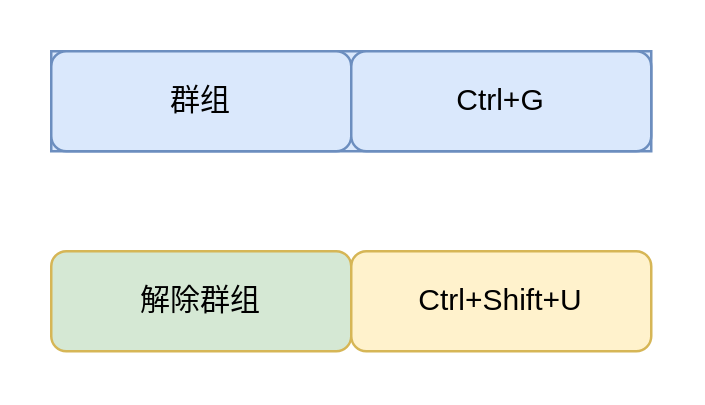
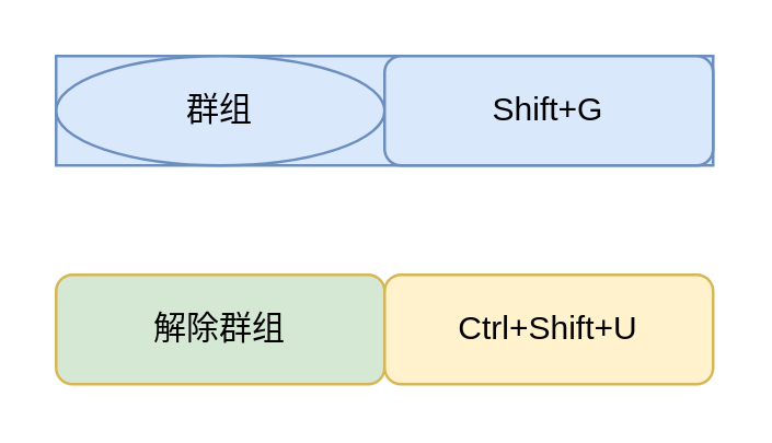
  <mxCell id="0" />
  <mxCell id="1" parent="0" />
  <mxCell id="2" value="解除群组" style="rounded=1;whiteSpace=wrap;html=1;fillColor=#d5e8d4;strokeColor=#d6b656;" vertex="1" parent="1"><mxGeometry x="20" y="100" width="120" height="40" as="geometry" /></mxCell>
  <mxCell id="3" value="Ctrl+Shift+U" style="rounded=1;whiteSpace=wrap;html=1;fillColor=#fff2cc;strokeColor=#d6b656;" vertex="1" parent="1"><mxGeometry x="140" y="100" width="120" height="40" as="geometry" /></mxCell>
  <mxCell id="4" value="" style="group;fillColor=#dae8fc;strokeColor=#6c8ebf;" vertex="1" connectable="0" parent="1"><mxGeometry x="20" y="20" width="240" height="40" as="geometry" /></mxCell>
- <mxCell id="5" value="群组" style="rounded=1;whiteSpace=wrap;html=1;fillColor=#dae8fc;strokeColor=#6c8ebf;" vertex="1" parent="4"><mxGeometry width="120" height="40" as="geometry" /></mxCell>
- <mxCell id="6" value="Ctrl+G" style="rounded=1;whiteSpace=wrap;html=1;fillColor=#dae8fc;strokeColor=#6c8ebf;" vertex="1" parent="4"><mxGeometry x="120" width="120" height="40" as="geometry" /></mxCell>
+ <mxCell id="5" value="群组" style="ellipse;whiteSpace=wrap;html=1;fillColor=#dae8fc;strokeColor=#6c8ebf;" vertex="1" parent="4"><mxGeometry width="120" height="40" as="geometry" /></mxCell>
+ <mxCell id="6" value="Shift+G" style="rounded=1;whiteSpace=wrap;html=1;fillColor=#dae8fc;strokeColor=#6c8ebf;" vertex="1" parent="4"><mxGeometry x="120" width="120" height="40" as="geometry" /></mxCell>
